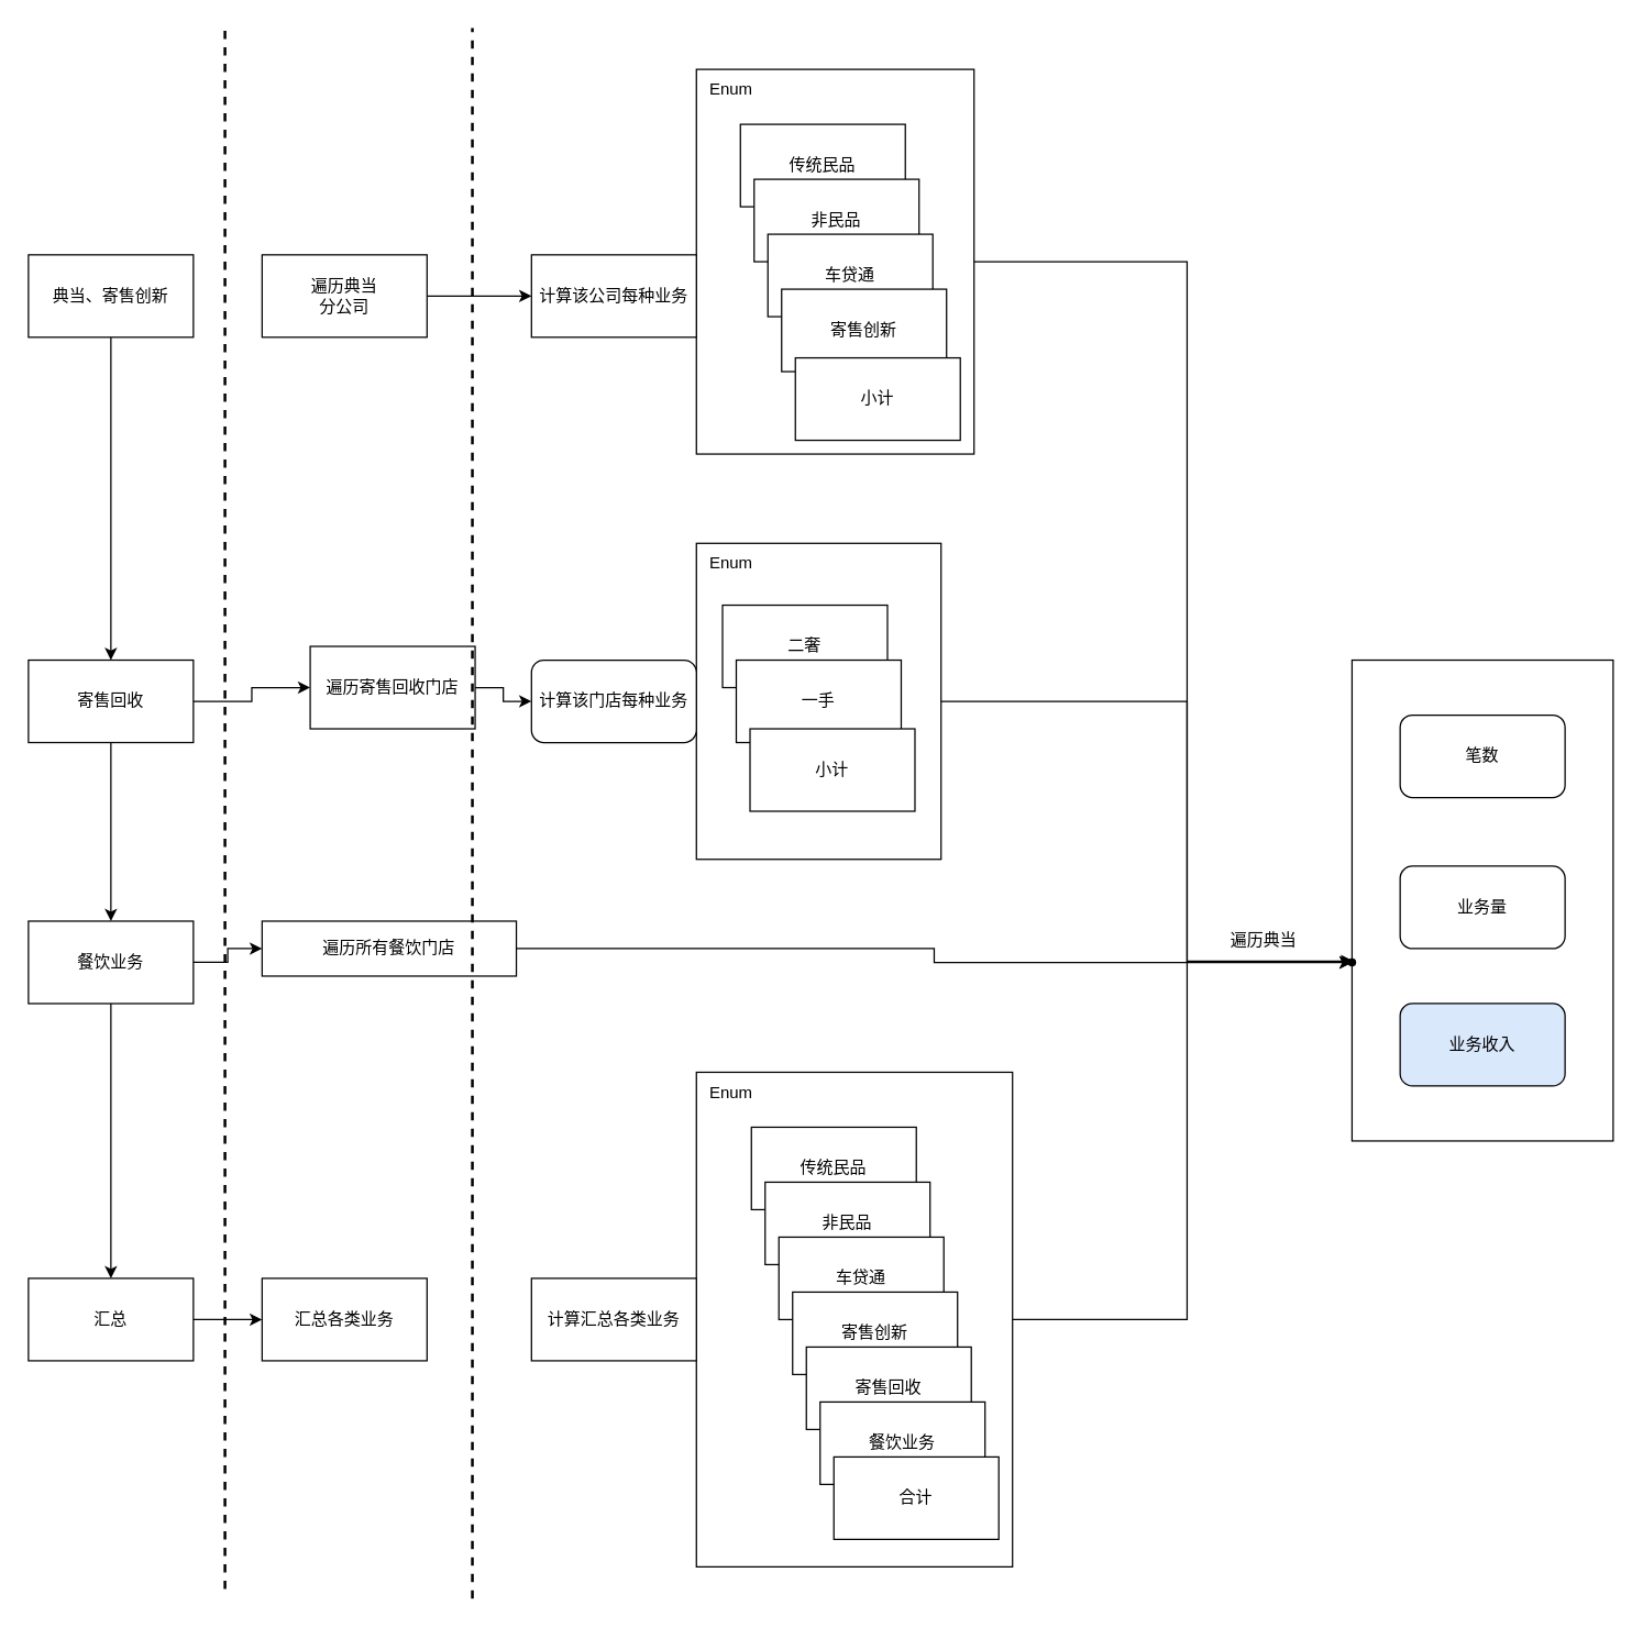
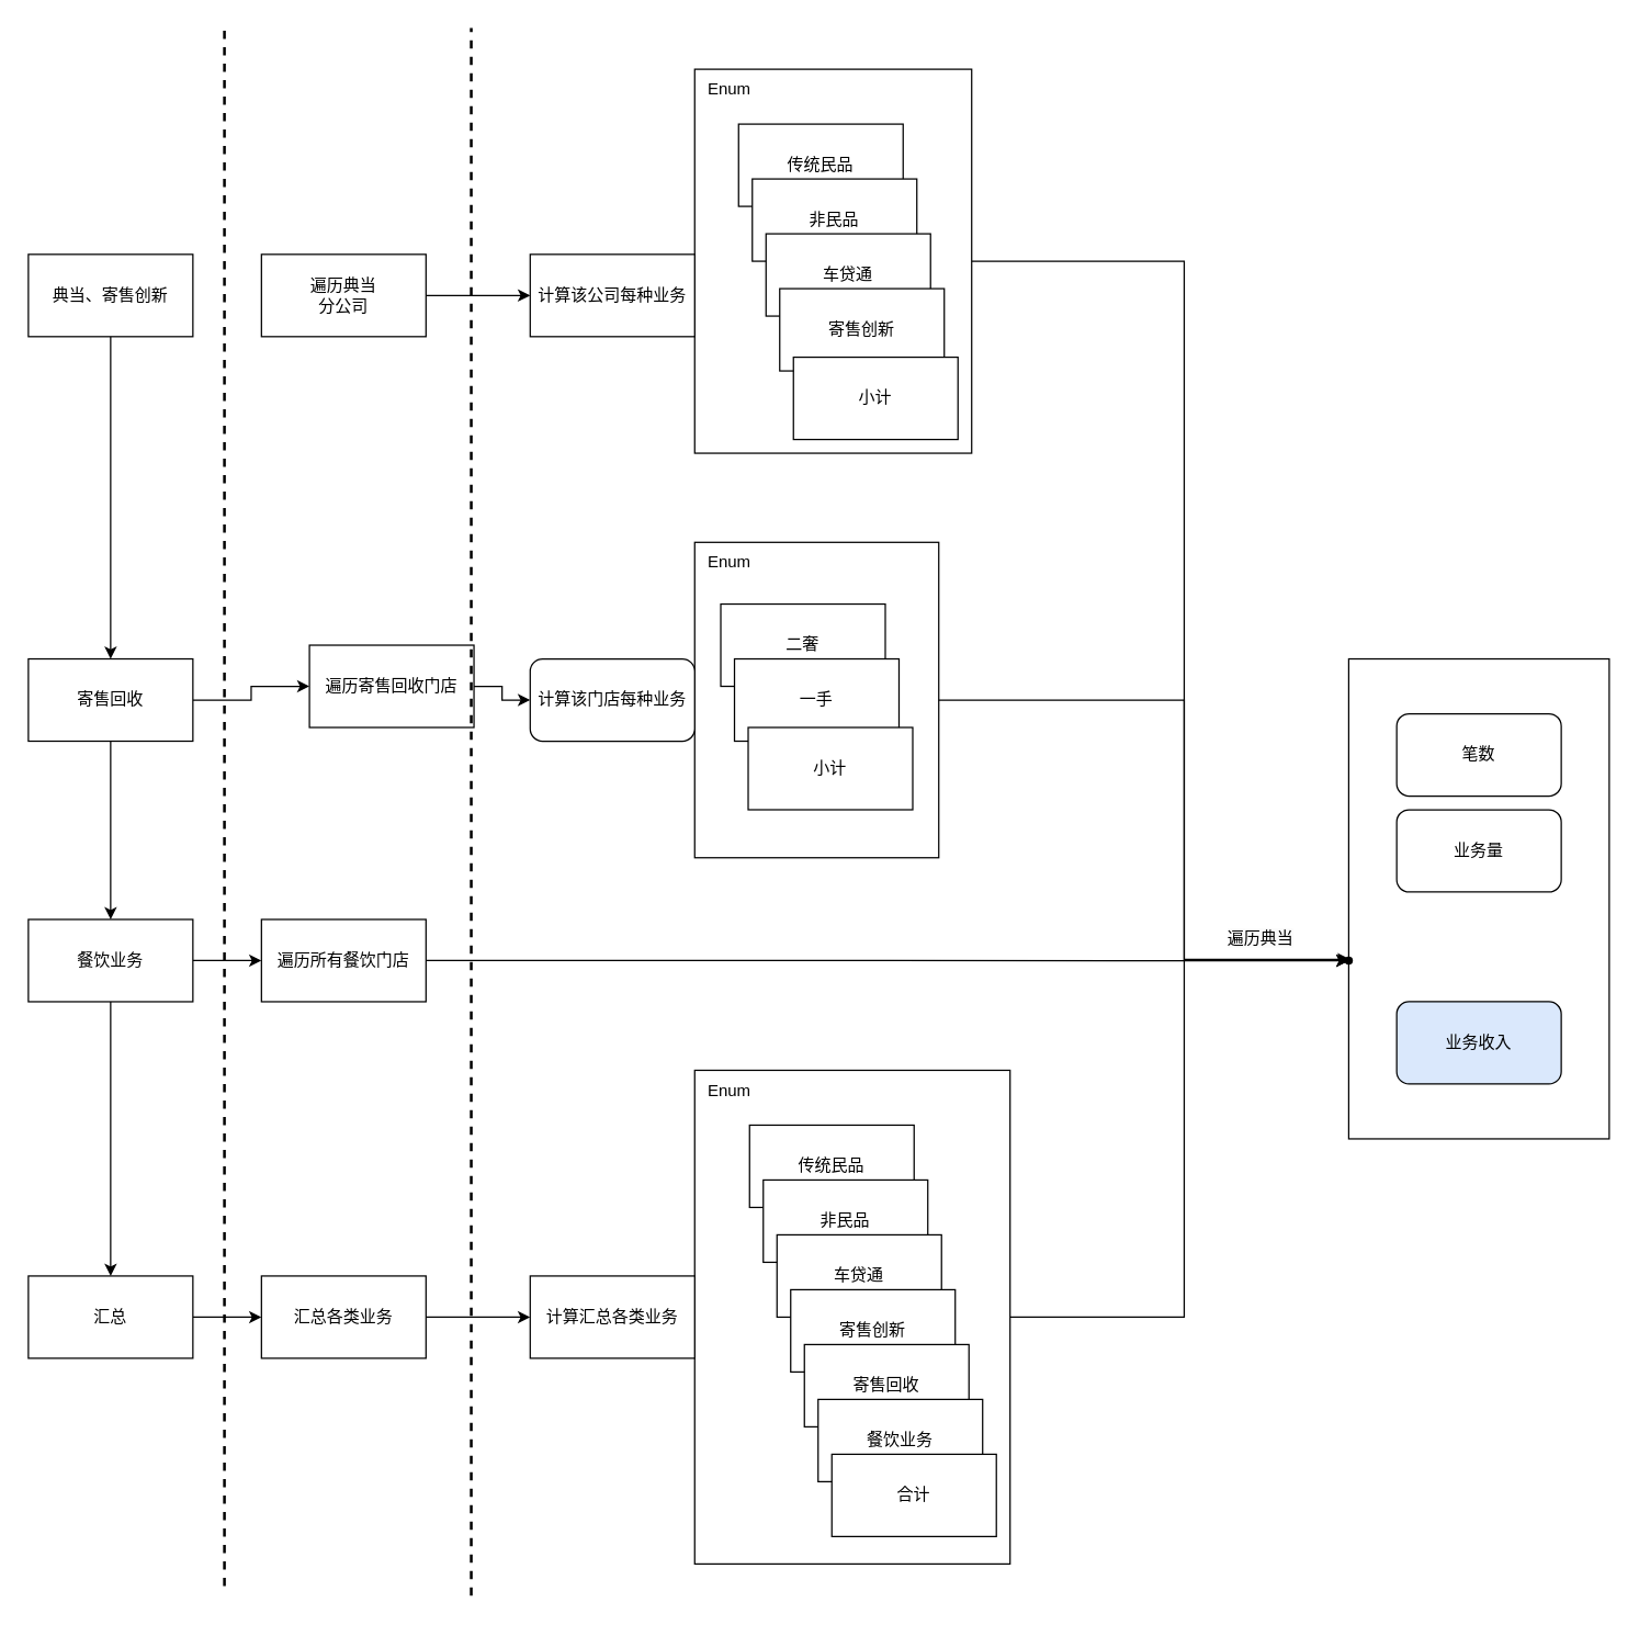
  <mxCell id="0" />
  <mxCell id="1" parent="0" />
  <mxCell id="2" value="" style="rounded=0;whiteSpace=wrap;html=1;" vertex="1" parent="1"><mxGeometry x="983" y="480" width="190" height="350" as="geometry" /></mxCell>
  <mxCell id="3" value="" style="edgeStyle=orthogonalEdgeStyle;rounded=0;orthogonalLoop=1;jettySize=auto;html=1;" edge="1" parent="1" source="4" target="54"><mxGeometry relative="1" as="geometry"><Array as="points"><mxPoint x="863" y="190" /><mxPoint x="863" y="700" /></Array></mxGeometry></mxCell>
  <mxCell id="4" value="" style="rounded=0;whiteSpace=wrap;html=1;" vertex="1" parent="1"><mxGeometry x="506" y="50" width="202" height="280" as="geometry" /></mxCell>
  <mxCell id="5" value="" style="rounded=0;whiteSpace=wrap;html=1;" vertex="1" parent="1"><mxGeometry x="506" y="395" width="178" height="230" as="geometry" /></mxCell>
  <mxCell id="6" value="" style="edgeStyle=orthogonalEdgeStyle;rounded=0;orthogonalLoop=1;jettySize=auto;html=1;" edge="1" parent="1" source="7"><mxGeometry relative="1" as="geometry"><mxPoint x="983" y="700" as="targetPoint" /><Array as="points"><mxPoint x="863" y="960" /><mxPoint x="863" y="700" /></Array></mxGeometry></mxCell>
  <mxCell id="7" value="" style="rounded=0;whiteSpace=wrap;html=1;" vertex="1" parent="1"><mxGeometry x="506" y="780" width="230" height="360" as="geometry" /></mxCell>
  <mxCell id="8" value="" style="edgeStyle=orthogonalEdgeStyle;rounded=0;orthogonalLoop=1;jettySize=auto;html=1;" edge="1" parent="1" source="9" target="12"><mxGeometry relative="1" as="geometry" /></mxCell>
  <mxCell id="9" value="典当、寄售创新" style="rounded=0;whiteSpace=wrap;html=1;" vertex="1" parent="1"><mxGeometry x="20" y="185" width="120" height="60" as="geometry" /></mxCell>
  <mxCell id="10" value="" style="edgeStyle=orthogonalEdgeStyle;rounded=0;orthogonalLoop=1;jettySize=auto;html=1;" edge="1" parent="1" source="12" target="15"><mxGeometry relative="1" as="geometry" /></mxCell>
  <mxCell id="11" value="" style="edgeStyle=orthogonalEdgeStyle;rounded=0;orthogonalLoop=1;jettySize=auto;html=1;" edge="1" parent="1" source="12" target="29"><mxGeometry relative="1" as="geometry" /></mxCell>
  <mxCell id="12" value="寄售回收" style="rounded=0;whiteSpace=wrap;html=1;" vertex="1" parent="1"><mxGeometry x="20" y="480" width="120" height="60" as="geometry" /></mxCell>
  <mxCell id="13" value="" style="edgeStyle=orthogonalEdgeStyle;rounded=0;orthogonalLoop=1;jettySize=auto;html=1;exitX=0.5;exitY=1;exitDx=0;exitDy=0;" edge="1" parent="1" source="15" target="17"><mxGeometry relative="1" as="geometry"><mxPoint x="73" y="780" as="sourcePoint" /></mxGeometry></mxCell>
  <mxCell id="14" value="" style="edgeStyle=orthogonalEdgeStyle;rounded=0;orthogonalLoop=1;jettySize=auto;html=1;" edge="1" parent="1" source="15" target="34"><mxGeometry relative="1" as="geometry" /></mxCell>
  <mxCell id="15" value="餐饮业务" style="rounded=0;whiteSpace=wrap;html=1;" vertex="1" parent="1"><mxGeometry x="20" y="670" width="120" height="60" as="geometry" /></mxCell>
  <mxCell id="16" value="" style="edgeStyle=orthogonalEdgeStyle;rounded=0;orthogonalLoop=1;jettySize=auto;html=1;" edge="1" parent="1" source="17" target="44"><mxGeometry relative="1" as="geometry" /></mxCell>
  <mxCell id="17" value="汇总" style="rounded=0;whiteSpace=wrap;html=1;" vertex="1" parent="1"><mxGeometry x="20" y="930" width="120" height="60" as="geometry" /></mxCell>
  <mxCell id="18" value="笔数" style="rounded=1;whiteSpace=wrap;html=1;" vertex="1" parent="1"><mxGeometry x="1018" y="520" width="120" height="60" as="geometry" /></mxCell>
- <mxCell id="19" value="业务量" style="rounded=1;whiteSpace=wrap;html=1;" vertex="1" parent="1"><mxGeometry x="1018" y="630" width="120" height="60" as="geometry" /></mxCell>
+ <mxCell id="19" value="业务量" style="rounded=1;whiteSpace=wrap;html=1;" vertex="1" parent="1"><mxGeometry x="1018" y="590" width="120" height="60" as="geometry" /></mxCell>
  <mxCell id="20" value="业务收入" style="rounded=1;whiteSpace=wrap;html=1;fillColor=#dae8fc;" vertex="1" parent="1"><mxGeometry x="1018" y="730" width="120" height="60" as="geometry" /></mxCell>
  <mxCell id="21" value="" style="edgeStyle=orthogonalEdgeStyle;rounded=0;orthogonalLoop=1;jettySize=auto;html=1;entryX=0;entryY=0.5;entryDx=0;entryDy=0;" edge="1" parent="1" source="22" target="50"><mxGeometry relative="1" as="geometry"><mxPoint x="393" y="215" as="targetPoint" /></mxGeometry></mxCell>
  <mxCell id="22" value="遍历典当&lt;br&gt;分公司" style="rounded=0;whiteSpace=wrap;html=1;" vertex="1" parent="1"><mxGeometry x="190" y="185" width="120" height="60" as="geometry" /></mxCell>
  <mxCell id="23" value="传统民品" style="rounded=0;whiteSpace=wrap;html=1;" vertex="1" parent="1"><mxGeometry x="538" y="90" width="120" height="60" as="geometry" /></mxCell>
  <mxCell id="24" value="非民品" style="rounded=0;whiteSpace=wrap;html=1;" vertex="1" parent="1"><mxGeometry x="548" y="130" width="120" height="60" as="geometry" /></mxCell>
  <mxCell id="25" value="车贷通" style="rounded=0;whiteSpace=wrap;html=1;" vertex="1" parent="1"><mxGeometry x="558" y="170" width="120" height="60" as="geometry" /></mxCell>
  <mxCell id="26" value="寄售创新" style="rounded=0;whiteSpace=wrap;html=1;" vertex="1" parent="1"><mxGeometry x="568" y="210" width="120" height="60" as="geometry" /></mxCell>
  <mxCell id="27" value="小计" style="rounded=0;whiteSpace=wrap;html=1;" vertex="1" parent="1"><mxGeometry x="578" y="260" width="120" height="60" as="geometry" /></mxCell>
  <mxCell id="28" value="" style="edgeStyle=orthogonalEdgeStyle;rounded=0;orthogonalLoop=1;jettySize=auto;html=1;entryX=0;entryY=0.5;entryDx=0;entryDy=0;" edge="1" parent="1" source="29" target="49"><mxGeometry relative="1" as="geometry"><mxPoint x="383" y="510" as="targetPoint" /></mxGeometry></mxCell>
  <mxCell id="29" value="遍历寄售回收门店" style="rounded=0;whiteSpace=wrap;html=1;" vertex="1" parent="1"><mxGeometry x="225" y="470" width="120" height="60" as="geometry" /></mxCell>
  <mxCell id="30" value="二奢" style="rounded=0;whiteSpace=wrap;html=1;" vertex="1" parent="1"><mxGeometry x="525" y="440" width="120" height="60" as="geometry" /></mxCell>
  <mxCell id="31" value="一手" style="rounded=0;whiteSpace=wrap;html=1;" vertex="1" parent="1"><mxGeometry x="535" y="480" width="120" height="60" as="geometry" /></mxCell>
  <mxCell id="32" value="小计" style="rounded=0;whiteSpace=wrap;html=1;" vertex="1" parent="1"><mxGeometry x="545" y="530" width="120" height="60" as="geometry" /></mxCell>
  <mxCell id="33" value="" style="edgeStyle=orthogonalEdgeStyle;rounded=0;orthogonalLoop=1;jettySize=auto;html=1;entryX=0;entryY=0.629;entryDx=0;entryDy=0;entryPerimeter=0;" edge="1" parent="1" source="34" target="2"><mxGeometry relative="1" as="geometry"><mxPoint x="903" y="700" as="targetPoint" /></mxGeometry></mxCell>
- <mxCell id="34" value="遍历所有餐饮门店" style="rounded=0;whiteSpace=wrap;html=1;" vertex="1" parent="1"><mxGeometry x="190" y="670" width="185" height="40" as="geometry" /></mxCell>
+ <mxCell id="34" value="遍历所有餐饮门店" style="rounded=0;whiteSpace=wrap;html=1;" vertex="1" parent="1"><mxGeometry x="190" y="670" width="120" height="60" as="geometry" /></mxCell>
  <mxCell id="35" value="传统民品" style="rounded=0;whiteSpace=wrap;html=1;" vertex="1" parent="1"><mxGeometry x="546" y="820" width="120" height="60" as="geometry" /></mxCell>
  <mxCell id="36" value="非民品" style="rounded=0;whiteSpace=wrap;html=1;" vertex="1" parent="1"><mxGeometry x="556" y="860" width="120" height="60" as="geometry" /></mxCell>
  <mxCell id="37" value="车贷通" style="rounded=0;whiteSpace=wrap;html=1;" vertex="1" parent="1"><mxGeometry x="566" y="900" width="120" height="60" as="geometry" /></mxCell>
  <mxCell id="38" value="寄售创新" style="rounded=0;whiteSpace=wrap;html=1;" vertex="1" parent="1"><mxGeometry x="576" y="940" width="120" height="60" as="geometry" /></mxCell>
  <mxCell id="39" value="寄售回收" style="rounded=0;whiteSpace=wrap;html=1;" vertex="1" parent="1"><mxGeometry x="586" y="980" width="120" height="60" as="geometry" /></mxCell>
  <mxCell id="40" value="餐饮业务" style="rounded=0;whiteSpace=wrap;html=1;" vertex="1" parent="1"><mxGeometry x="596" y="1020" width="120" height="60" as="geometry" /></mxCell>
  <mxCell id="41" value="合计" style="rounded=0;whiteSpace=wrap;html=1;" vertex="1" parent="1"><mxGeometry x="606" y="1060" width="120" height="60" as="geometry" /></mxCell>
  <mxCell id="42" value="" style="endArrow=none;dashed=1;html=1;rounded=1;strokeWidth=2;" edge="1" parent="1"><mxGeometry width="50" height="50" relative="1" as="geometry"><mxPoint x="163" y="1156" as="sourcePoint" /><mxPoint x="163" y="20" as="targetPoint" /></mxGeometry></mxCell>
+ <mxCell id="43" value="" style="edgeStyle=orthogonalEdgeStyle;rounded=0;orthogonalLoop=1;jettySize=auto;html=1;entryX=0;entryY=0.5;entryDx=0;entryDy=0;" edge="1" parent="1" source="44" target="51"><mxGeometry relative="1" as="geometry"><mxPoint x="450" y="960" as="targetPoint" /></mxGeometry></mxCell>
  <mxCell id="44" value="汇总各类业务" style="rounded=0;whiteSpace=wrap;html=1;" vertex="1" parent="1"><mxGeometry x="190" y="930" width="120" height="60" as="geometry" /></mxCell>
  <mxCell id="45" value="Enum" style="text;html=1;align=center;verticalAlign=middle;resizable=0;points=[];autosize=1;strokeColor=none;fillColor=none;" vertex="1" parent="1"><mxGeometry x="506" y="780" width="50" height="30" as="geometry" /></mxCell>
  <mxCell id="46" value="Enum" style="text;html=1;align=center;verticalAlign=middle;resizable=0;points=[];autosize=1;strokeColor=none;fillColor=none;" vertex="1" parent="1"><mxGeometry x="506" y="395" width="50" height="30" as="geometry" /></mxCell>
  <mxCell id="47" value="Enum" style="text;html=1;align=center;verticalAlign=middle;resizable=0;points=[];autosize=1;strokeColor=none;fillColor=none;" vertex="1" parent="1"><mxGeometry x="506" y="50" width="50" height="30" as="geometry" /></mxCell>
  <mxCell id="48" value="" style="endArrow=none;dashed=1;html=1;rounded=1;strokeWidth=2;" edge="1" parent="1"><mxGeometry width="50" height="50" relative="1" as="geometry"><mxPoint x="343" y="1163" as="sourcePoint" /><mxPoint x="343" y="20" as="targetPoint" /></mxGeometry></mxCell>
  <mxCell id="49" value="计算该门店每种业务" style="whiteSpace=wrap;html=1;rounded=1;" vertex="1" parent="1"><mxGeometry x="386" y="480" width="120" height="60" as="geometry" /></mxCell>
  <mxCell id="50" value="计算该公司每种业务" style="rounded=0;whiteSpace=wrap;html=1;" vertex="1" parent="1"><mxGeometry x="386" y="185" width="120" height="60" as="geometry" /></mxCell>
  <mxCell id="51" value="计算汇总各类业务" style="rounded=0;whiteSpace=wrap;html=1;" vertex="1" parent="1"><mxGeometry x="386" y="930" width="120" height="60" as="geometry" /></mxCell>
  <mxCell id="52" value="" style="edgeStyle=orthogonalEdgeStyle;rounded=0;orthogonalLoop=1;jettySize=auto;html=1;exitX=1;exitY=0.5;exitDx=0;exitDy=0;entryX=0.005;entryY=0.626;entryDx=0;entryDy=0;entryPerimeter=0;" edge="1" parent="1" source="5" target="2"><mxGeometry relative="1" as="geometry"><mxPoint x="320" y="710" as="sourcePoint" /><mxPoint x="983" y="700" as="targetPoint" /><Array as="points"><mxPoint x="863" y="510" /><mxPoint x="863" y="699" /></Array></mxGeometry></mxCell>
  <mxCell id="53" value="&lt;span style=&quot;color: rgb(0, 0, 0); font-family: Helvetica; font-size: 12px; font-style: normal; font-variant-ligatures: normal; font-variant-caps: normal; font-weight: 400; letter-spacing: normal; orphans: 2; text-align: center; text-indent: 0px; text-transform: none; widows: 2; word-spacing: 0px; -webkit-text-stroke-width: 0px; background-color: rgb(251, 251, 251); text-decoration-thickness: initial; text-decoration-style: initial; text-decoration-color: initial; float: none; display: inline !important;&quot;&gt;遍历典当&lt;/span&gt;" style="text;whiteSpace=wrap;html=1;" vertex="1" parent="1"><mxGeometry x="893" y="670" width="110" height="40" as="geometry" /></mxCell>
  <mxCell id="54" value="" style="shape=waypoint;sketch=0;size=6;pointerEvents=1;points=[];fillColor=default;resizable=0;rotatable=0;perimeter=centerPerimeter;snapToPoint=1;rounded=0;" vertex="1" parent="1"><mxGeometry x="973" y="690" width="20" height="20" as="geometry" /></mxCell>
